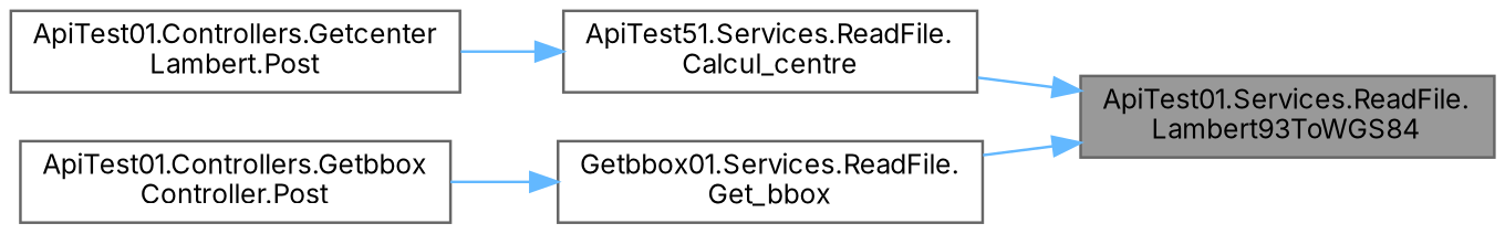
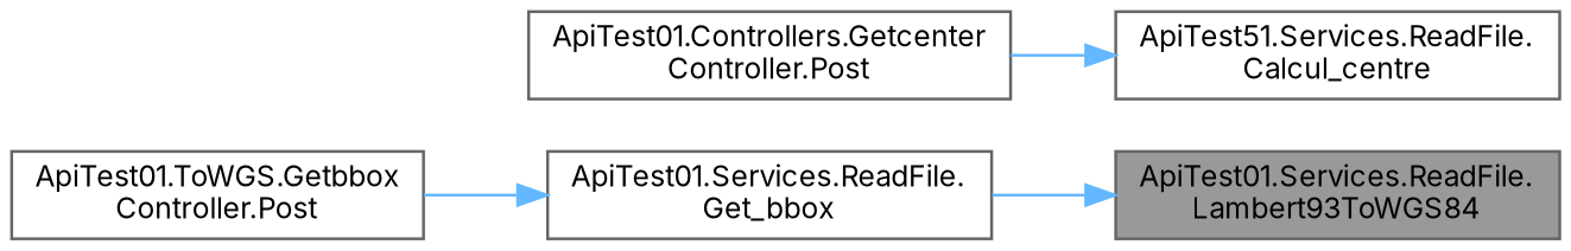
  digraph {
    fontname=Inter
    rankdir=RL
    node [color=grey40 fillcolor=white fontname=Inter fontsize=10 shape=box style=filled]
    edge [color=steelblue1 dir=back fontname=Inter fontsize=10 labelfontname=Helvetica labelfontsize=10 style=solid]
    n1 [color=gray40 fillcolor=grey60 fontcolor=black height=0.2 label="ApiTest01.Services.ReadFile.\lLambert93ToWGS84" width=0.4]
    n2 [height=0.2 label="ApiTest51.Services.ReadFile.\lCalcul_centre" width=0.4]
-   n3 [height=0.2 label="Getbbox01.Services.ReadFile.\lGet_bbox" width=0.4]
-   n4 [height=0.2 label="ApiTest01.Controllers.Getcenter\lLambert.Post" width=0.4]
-   n5 [height=0.2 label="ApiTest01.Controllers.Getbbox\lController.Post" width=0.4]
-   n1 -> n2
+   n3 [height=0.2 label="ApiTest01.Services.ReadFile.\lGet_bbox" width=0.4]
+   n4 [height=0.2 label="ApiTest01.Controllers.Getcenter\lController.Post" width=0.4]
+   n5 [height=0.2 label="ApiTest01.ToWGS.Getbbox\lController.Post" width=0.4]
    n1 -> n3
    n2 -> n4
    n3 -> n5
  }
